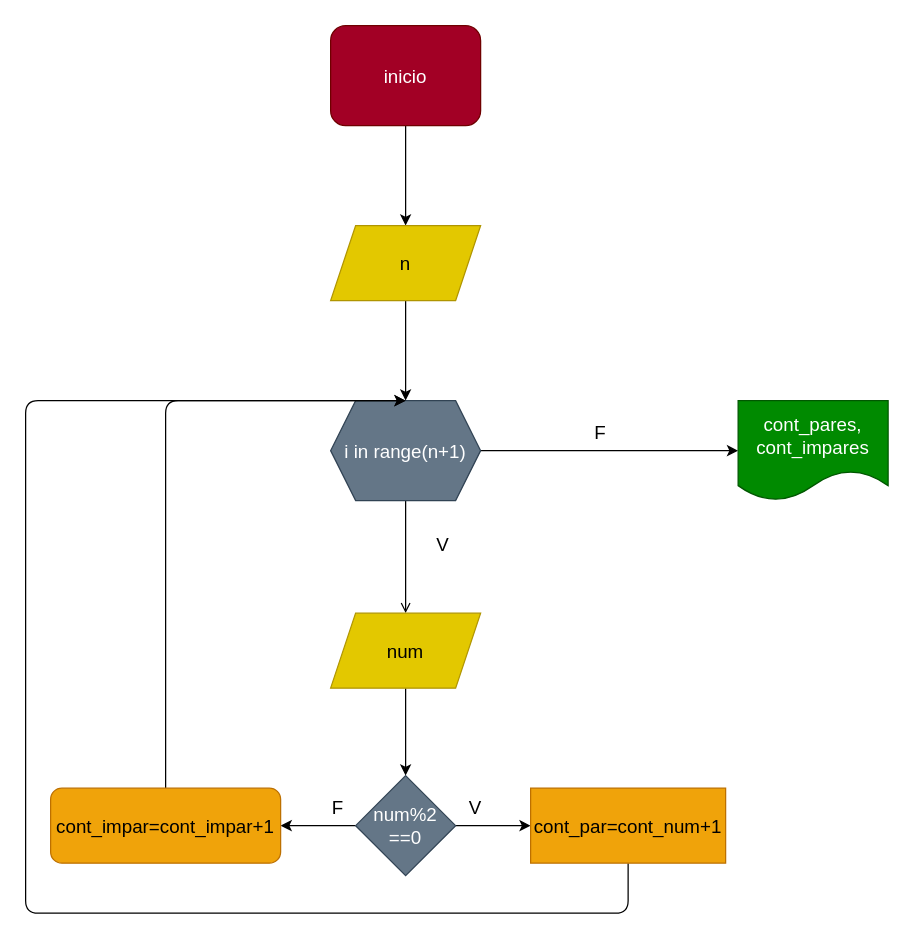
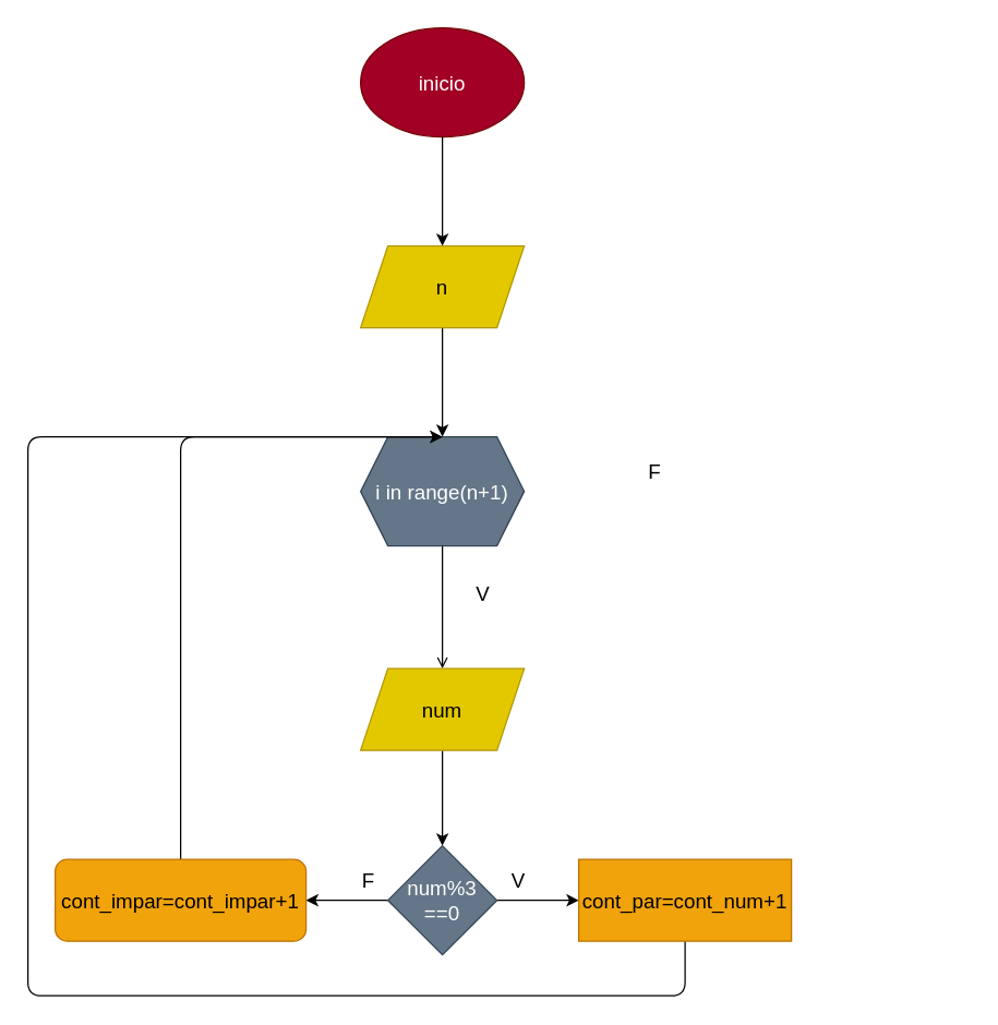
  <mxCell id="0" />
  <mxCell id="1" parent="0" />
  <mxCell id="2" value="" style="edgeStyle=none;html=1;fontSize=15;" edge="1" parent="1" source="3"><mxGeometry relative="1" as="geometry"><mxPoint x="324" y="180" as="targetPoint" /></mxGeometry></mxCell>
- <mxCell id="3" value="inicio" style="whiteSpace=wrap;html=1;fontSize=15;fillColor=#a20025;fontColor=#ffffff;strokeColor=#6F0000;rounded=1;" vertex="1" parent="1"><mxGeometry x="264" y="20" width="120" height="80" as="geometry" /></mxCell>
+ <mxCell id="3" value="inicio" style="ellipse;whiteSpace=wrap;html=1;fontSize=15;fillColor=#a20025;fontColor=#ffffff;strokeColor=#6F0000;" vertex="1" parent="1"><mxGeometry x="264" y="20" width="120" height="80" as="geometry" /></mxCell>
  <mxCell id="4" value="" style="edgeStyle=none;html=1;fontSize=15;" edge="1" parent="1" source="5"><mxGeometry relative="1" as="geometry"><mxPoint x="324" y="320" as="targetPoint" /></mxGeometry></mxCell>
  <mxCell id="5" value="n" style="shape=parallelogram;perimeter=parallelogramPerimeter;whiteSpace=wrap;html=1;fixedSize=1;fontSize=15;fillColor=#e3c800;fontColor=#000000;strokeColor=#B09500;" vertex="1" parent="1"><mxGeometry x="264" y="180" width="120" height="60" as="geometry" /></mxCell>
  <mxCell id="6" value="" style="edgeStyle=none;html=1;fontSize=15;endArrow=open;" edge="1" parent="1" source="8" target="10"><mxGeometry relative="1" as="geometry" /></mxCell>
- <mxCell id="7" value="" style="edgeStyle=none;html=1;fontSize=15;" edge="1" parent="1" source="8" target="18"><mxGeometry relative="1" as="geometry" /></mxCell>
  <mxCell id="8" value="&lt;span&gt;i in range(n+1)&lt;/span&gt;" style="shape=hexagon;perimeter=hexagonPerimeter2;whiteSpace=wrap;html=1;fixedSize=1;fontSize=15;fillColor=#647687;fontColor=#ffffff;strokeColor=#314354;" vertex="1" parent="1"><mxGeometry x="264" y="320" width="120" height="80" as="geometry" /></mxCell>
  <mxCell id="9" value="" style="edgeStyle=none;html=1;fontSize=15;" edge="1" parent="1" source="10" target="13"><mxGeometry relative="1" as="geometry" /></mxCell>
  <mxCell id="10" value="num" style="shape=parallelogram;perimeter=parallelogramPerimeter;whiteSpace=wrap;html=1;fixedSize=1;fontSize=15;fillColor=#e3c800;fontColor=#000000;strokeColor=#B09500;" vertex="1" parent="1"><mxGeometry x="264" y="490" width="120" height="60" as="geometry" /></mxCell>
  <mxCell id="11" value="" style="edgeStyle=none;html=1;fontSize=15;" edge="1" parent="1" source="13" target="15"><mxGeometry relative="1" as="geometry" /></mxCell>
  <mxCell id="12" value="" style="edgeStyle=none;html=1;fontSize=15;" edge="1" parent="1" source="13" target="17"><mxGeometry relative="1" as="geometry" /></mxCell>
- <mxCell id="13" value="num%2 ==0" style="rhombus;whiteSpace=wrap;html=1;fontSize=15;fillColor=#647687;fontColor=#ffffff;strokeColor=#314354;" vertex="1" parent="1"><mxGeometry x="284" y="620" width="80" height="80" as="geometry" /></mxCell>
+ <mxCell id="13" value="num%3 ==0" style="rhombus;whiteSpace=wrap;html=1;fontSize=15;fillColor=#647687;fontColor=#ffffff;strokeColor=#314354;" vertex="1" parent="1"><mxGeometry x="284" y="620" width="80" height="80" as="geometry" /></mxCell>
  <mxCell id="14" style="edgeStyle=none;html=1;fontSize=15;entryX=0.5;entryY=0;entryDx=0;entryDy=0;" edge="1" parent="1" source="15" target="8"><mxGeometry relative="1" as="geometry"><mxPoint x="20" y="300" as="targetPoint" /><Array as="points"><mxPoint x="502" y="730" /><mxPoint x="132" y="730" /><mxPoint x="20" y="730" /><mxPoint x="20" y="320" /></Array></mxGeometry></mxCell>
  <mxCell id="15" value="cont_par=cont_num+1" style="whiteSpace=wrap;html=1;fontSize=15;fillColor=#f0a30a;fontColor=#000000;strokeColor=#BD7000;" vertex="1" parent="1"><mxGeometry x="424" y="630" width="156" height="60" as="geometry" /></mxCell>
  <mxCell id="16" style="edgeStyle=none;html=1;fontSize=15;entryX=0.5;entryY=0;entryDx=0;entryDy=0;" edge="1" parent="1" source="17" target="8"><mxGeometry relative="1" as="geometry"><mxPoint x="132" y="238" as="targetPoint" /><Array as="points"><mxPoint x="132" y="320" /></Array></mxGeometry></mxCell>
  <mxCell id="17" value="&lt;span&gt;cont_impar=cont_impar+1&lt;/span&gt;" style="whiteSpace=wrap;html=1;fontSize=15;fillColor=#f0a30a;fontColor=#000000;strokeColor=#BD7000;rounded=1;" vertex="1" parent="1"><mxGeometry x="40" y="630" width="184" height="60" as="geometry" /></mxCell>
- <mxCell id="18" value="cont_pares, cont_impares" style="shape=document;whiteSpace=wrap;html=1;boundedLbl=1;fontSize=15;fillColor=#008a00;fontColor=#ffffff;strokeColor=#005700;" vertex="1" parent="1"><mxGeometry x="590" y="320" width="120" height="80" as="geometry" /></mxCell>
  <mxCell id="19" value="V" style="text;html=1;strokeColor=none;fillColor=none;align=center;verticalAlign=middle;whiteSpace=wrap;rounded=0;fontSize=15;" vertex="1" parent="1"><mxGeometry x="324" y="420" width="60" height="30" as="geometry" /></mxCell>
  <mxCell id="20" value="F" style="text;html=1;strokeColor=none;fillColor=none;align=center;verticalAlign=middle;whiteSpace=wrap;rounded=0;fontSize=15;" vertex="1" parent="1"><mxGeometry x="450" y="330" width="60" height="30" as="geometry" /></mxCell>
  <mxCell id="21" value="V" style="text;html=1;strokeColor=none;fillColor=none;align=center;verticalAlign=middle;whiteSpace=wrap;rounded=0;fontSize=15;" vertex="1" parent="1"><mxGeometry x="350" y="630" width="60" height="30" as="geometry" /></mxCell>
  <mxCell id="22" value="F" style="text;html=1;strokeColor=none;fillColor=none;align=center;verticalAlign=middle;whiteSpace=wrap;rounded=0;fontSize=15;" vertex="1" parent="1"><mxGeometry x="240" y="630" width="60" height="30" as="geometry" /></mxCell>
